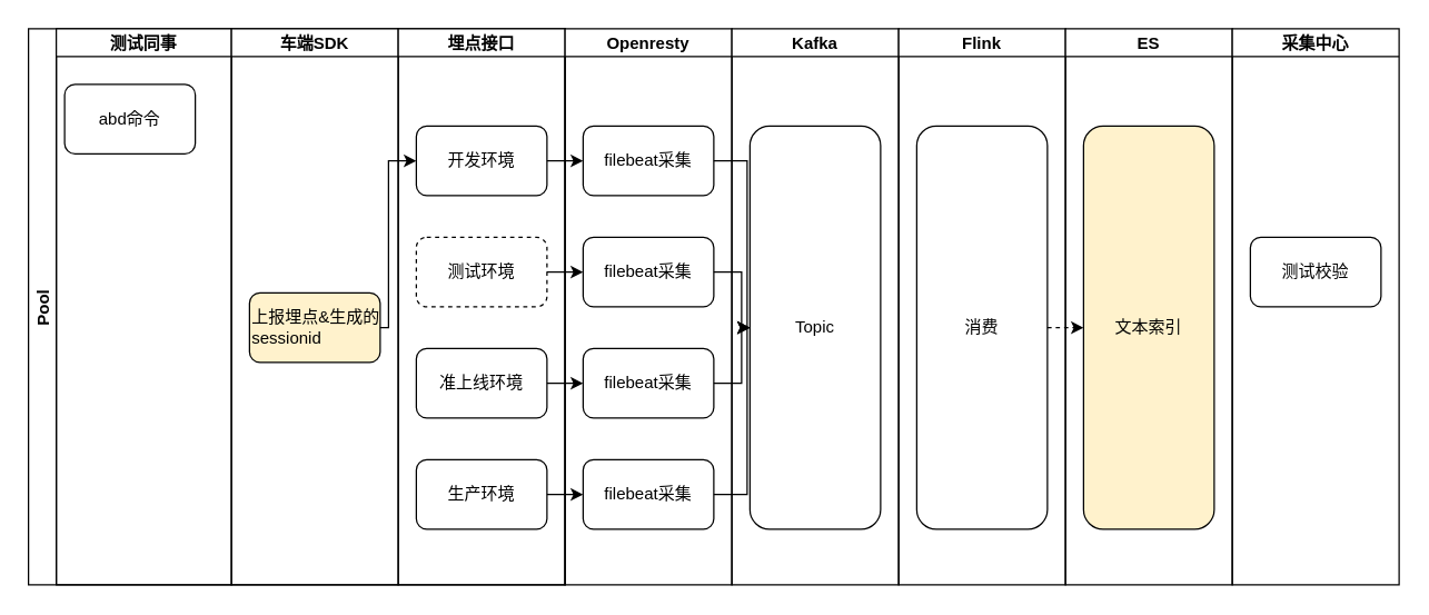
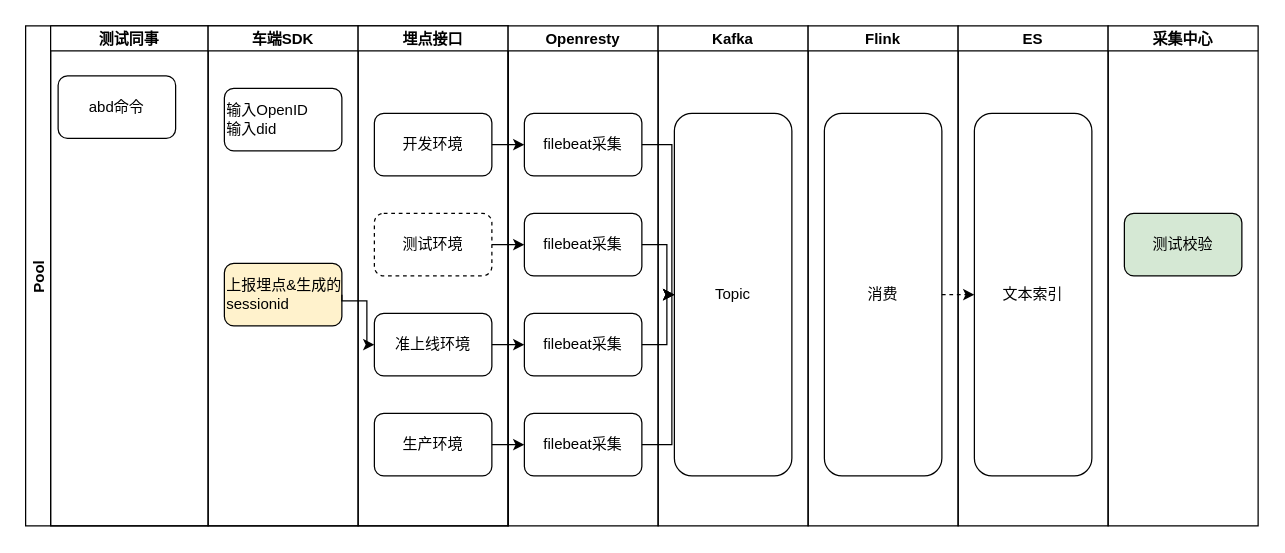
  <mxCell id="0" />
  <mxCell id="1" parent="0" />
  <mxCell id="2" value="Pool" style="swimlane;childLayout=stackLayout;resizeParent=1;resizeParentMax=0;startSize=20;horizontal=0;horizontalStack=1;" vertex="1" parent="1"><mxGeometry x="20" y="20" width="386" height="400" as="geometry" /></mxCell>
  <mxCell id="3" value="测试同事" style="swimlane;startSize=20;" vertex="1" parent="2"><mxGeometry x="20" width="126" height="400" as="geometry" /></mxCell>
  <mxCell id="4" value="abd命令" style="rounded=1;whiteSpace=wrap;html=1;" vertex="1" parent="3"><mxGeometry x="6" y="40" width="94" height="50" as="geometry" /></mxCell>
  <mxCell id="5" value="车端SDK" style="swimlane;startSize=20;" vertex="1" parent="2"><mxGeometry x="146" width="120" height="400" as="geometry" /></mxCell>
+ <mxCell id="6" value="输入OpenID&lt;br&gt;输入did" style="rounded=1;whiteSpace=wrap;html=1;align=left;" vertex="1" parent="5"><mxGeometry x="13" y="50" width="94" height="50" as="geometry" /></mxCell>
  <mxCell id="7" value="上报埋点&amp;amp;生成的sessionid" style="rounded=1;whiteSpace=wrap;html=1;align=left;fillColor=#fff2cc;" vertex="1" parent="5"><mxGeometry x="13" y="190" width="94" height="50" as="geometry" /></mxCell>
  <mxCell id="8" value="埋点接口" style="swimlane;startSize=20;" vertex="1" parent="2"><mxGeometry x="266" width="120" height="400" as="geometry" /></mxCell>
  <mxCell id="9" value="开发环境" style="rounded=1;whiteSpace=wrap;html=1;align=center;" vertex="1" parent="8"><mxGeometry x="13" y="70" width="94" height="50" as="geometry" /></mxCell>
  <mxCell id="10" value="测试环境" style="rounded=1;whiteSpace=wrap;html=1;align=center;dashed=1;" vertex="1" parent="8"><mxGeometry x="13" y="150" width="94" height="50" as="geometry" /></mxCell>
  <mxCell id="11" value="准上线环境" style="rounded=1;whiteSpace=wrap;html=1;align=center;" vertex="1" parent="8"><mxGeometry x="13" y="230" width="94" height="50" as="geometry" /></mxCell>
  <mxCell id="12" value="生产环境" style="rounded=1;whiteSpace=wrap;html=1;align=center;" vertex="1" parent="8"><mxGeometry x="13" y="310" width="94" height="50" as="geometry" /></mxCell>
- <mxCell id="13" style="edgeStyle=orthogonalEdgeStyle;rounded=0;orthogonalLoop=1;jettySize=auto;html=1;exitX=1;exitY=0.5;exitDx=0;exitDy=0;entryX=0;entryY=0.5;entryDx=0;entryDy=0;" edge="1" parent="2" source="7" target="9"><mxGeometry relative="1" as="geometry"><Array as="points"><mxPoint x="259" y="215" /><mxPoint x="259" y="95" /></Array></mxGeometry></mxCell>
+ <mxCell id="14" style="edgeStyle=orthogonalEdgeStyle;rounded=0;orthogonalLoop=1;jettySize=auto;html=1;exitX=1;exitY=0.5;exitDx=0;exitDy=0;entryX=0;entryY=0.5;entryDx=0;entryDy=0;" edge="1" parent="2" source="7" target="11"><mxGeometry relative="1" as="geometry"><Array as="points"><mxPoint x="253" y="220" /><mxPoint x="273" y="220" /><mxPoint x="273" y="255" /></Array></mxGeometry></mxCell>
  <mxCell id="15" value="Openresty" style="swimlane;startSize=20;" vertex="1" parent="1"><mxGeometry x="406" y="20" width="120" height="400" as="geometry" /></mxCell>
  <mxCell id="16" value="filebeat采集" style="rounded=1;whiteSpace=wrap;html=1;align=center;" vertex="1" parent="15"><mxGeometry x="13" y="70" width="94" height="50" as="geometry" /></mxCell>
  <mxCell id="17" value="filebeat采集" style="rounded=1;whiteSpace=wrap;html=1;align=center;" vertex="1" parent="15"><mxGeometry x="13" y="150" width="94" height="50" as="geometry" /></mxCell>
  <mxCell id="18" value="filebeat采集" style="rounded=1;whiteSpace=wrap;html=1;align=center;" vertex="1" parent="15"><mxGeometry x="13" y="230" width="94" height="50" as="geometry" /></mxCell>
  <mxCell id="19" value="filebeat采集" style="rounded=1;whiteSpace=wrap;html=1;align=center;" vertex="1" parent="15"><mxGeometry x="13" y="310" width="94" height="50" as="geometry" /></mxCell>
  <mxCell id="20" value="Kafka" style="swimlane;startSize=20;" vertex="1" parent="1"><mxGeometry x="526" y="20" width="120" height="400" as="geometry" /></mxCell>
  <mxCell id="21" value="Topic" style="rounded=1;whiteSpace=wrap;html=1;align=center;" vertex="1" parent="20"><mxGeometry x="13" y="70" width="94" height="290" as="geometry" /></mxCell>
  <mxCell id="22" value="Flink" style="swimlane;startSize=20;" vertex="1" parent="1"><mxGeometry x="646" y="20" width="120" height="400" as="geometry" /></mxCell>
  <mxCell id="23" value="消费" style="rounded=1;whiteSpace=wrap;html=1;align=center;" vertex="1" parent="22"><mxGeometry x="13" y="70" width="94" height="290" as="geometry" /></mxCell>
  <mxCell id="24" value="ES" style="swimlane;startSize=20;" vertex="1" parent="1"><mxGeometry x="766" y="20" width="120" height="400" as="geometry" /></mxCell>
- <mxCell id="25" value="文本索引" style="rounded=1;whiteSpace=wrap;html=1;align=center;fillColor=#fff2cc;" vertex="1" parent="24"><mxGeometry x="13" y="70" width="94" height="290" as="geometry" /></mxCell>
+ <mxCell id="25" value="文本索引" style="rounded=1;whiteSpace=wrap;html=1;align=center;" vertex="1" parent="24"><mxGeometry x="13" y="70" width="94" height="290" as="geometry" /></mxCell>
  <mxCell id="26" style="edgeStyle=orthogonalEdgeStyle;rounded=0;orthogonalLoop=1;jettySize=auto;html=1;exitX=1;exitY=0.5;exitDx=0;exitDy=0;entryX=0;entryY=0.5;entryDx=0;entryDy=0;" edge="1" parent="1" source="9" target="16"><mxGeometry relative="1" as="geometry" /></mxCell>
  <mxCell id="27" style="edgeStyle=orthogonalEdgeStyle;rounded=0;orthogonalLoop=1;jettySize=auto;html=1;exitX=1;exitY=0.5;exitDx=0;exitDy=0;entryX=0;entryY=0.5;entryDx=0;entryDy=0;" edge="1" parent="1" source="10" target="17"><mxGeometry relative="1" as="geometry" /></mxCell>
  <mxCell id="28" style="edgeStyle=orthogonalEdgeStyle;rounded=0;orthogonalLoop=1;jettySize=auto;html=1;exitX=1;exitY=0.5;exitDx=0;exitDy=0;" edge="1" parent="1" source="11" target="18"><mxGeometry relative="1" as="geometry" /></mxCell>
  <mxCell id="29" style="edgeStyle=orthogonalEdgeStyle;rounded=0;orthogonalLoop=1;jettySize=auto;html=1;exitX=1;exitY=0.5;exitDx=0;exitDy=0;" edge="1" parent="1" source="12" target="19"><mxGeometry relative="1" as="geometry" /></mxCell>
  <mxCell id="30" style="edgeStyle=orthogonalEdgeStyle;rounded=0;orthogonalLoop=1;jettySize=auto;html=1;exitX=1;exitY=0.5;exitDx=0;exitDy=0;entryX=0;entryY=0.5;entryDx=0;entryDy=0;" edge="1" parent="1" source="16" target="21"><mxGeometry relative="1" as="geometry"><Array as="points"><mxPoint x="537" y="115" /><mxPoint x="537" y="235" /></Array></mxGeometry></mxCell>
  <mxCell id="31" style="edgeStyle=orthogonalEdgeStyle;rounded=0;orthogonalLoop=1;jettySize=auto;html=1;exitX=1;exitY=0.5;exitDx=0;exitDy=0;entryX=0;entryY=0.5;entryDx=0;entryDy=0;" edge="1" parent="1" source="17" target="21"><mxGeometry relative="1" as="geometry" /></mxCell>
  <mxCell id="32" style="edgeStyle=orthogonalEdgeStyle;rounded=0;orthogonalLoop=1;jettySize=auto;html=1;exitX=1;exitY=0.5;exitDx=0;exitDy=0;entryX=0;entryY=0.5;entryDx=0;entryDy=0;" edge="1" parent="1" source="18" target="21"><mxGeometry relative="1" as="geometry" /></mxCell>
  <mxCell id="33" style="edgeStyle=orthogonalEdgeStyle;rounded=0;orthogonalLoop=1;jettySize=auto;html=1;exitX=1;exitY=0.5;exitDx=0;exitDy=0;entryX=0;entryY=0.5;entryDx=0;entryDy=0;" edge="1" parent="1" source="19" target="21"><mxGeometry relative="1" as="geometry"><Array as="points"><mxPoint x="537" y="355" /><mxPoint x="537" y="235" /></Array></mxGeometry></mxCell>
  <mxCell id="34" value="采集中心" style="swimlane;startSize=20;" vertex="1" parent="1"><mxGeometry x="886" y="20" width="120" height="400" as="geometry" /></mxCell>
- <mxCell id="35" value="测试校验" style="rounded=1;whiteSpace=wrap;html=1;align=center;" vertex="1" parent="34"><mxGeometry x="13" y="150" width="94" height="50" as="geometry" /></mxCell>
+ <mxCell id="35" value="测试校验" style="rounded=1;whiteSpace=wrap;html=1;align=center;fillColor=#d5e8d4;" vertex="1" parent="34"><mxGeometry x="13" y="150" width="94" height="50" as="geometry" /></mxCell>
  <mxCell id="36" style="edgeStyle=orthogonalEdgeStyle;rounded=0;orthogonalLoop=1;jettySize=auto;html=1;exitX=1;exitY=0.5;exitDx=0;exitDy=0;entryX=0;entryY=0.5;entryDx=0;entryDy=0;dashed=1;" edge="1" parent="1" source="23" target="25"><mxGeometry relative="1" as="geometry" /></mxCell>
